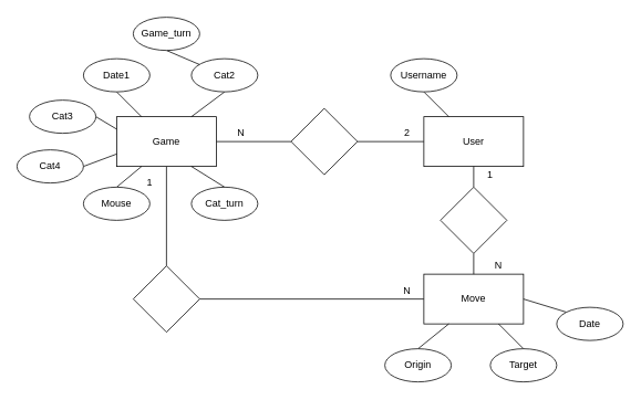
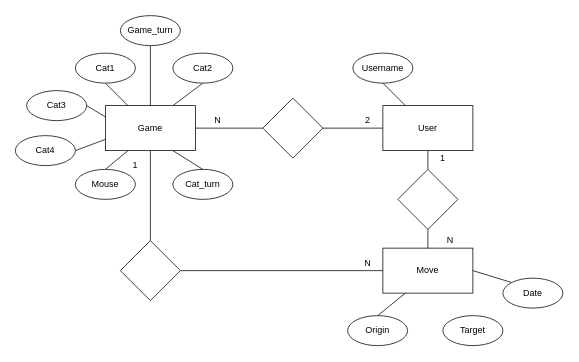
  <mxCell id="0" />
  <mxCell id="1" parent="0" />
  <mxCell id="2" style="edgeStyle=none;rounded=0;orthogonalLoop=1;jettySize=auto;html=1;exitX=0;exitY=0.5;exitDx=0;exitDy=0;entryX=1;entryY=0.5;entryDx=0;entryDy=0;startArrow=none;startFill=0;endArrow=none;endFill=0;" edge="1" parent="1" source="3" target="5"><mxGeometry relative="1" as="geometry" /></mxCell>
  <mxCell id="3" value="" style="rhombus;whiteSpace=wrap;html=1;" vertex="1" parent="1"><mxGeometry x="350" y="130" width="80" height="80" as="geometry" /></mxCell>
  <mxCell id="4" style="edgeStyle=none;rounded=0;orthogonalLoop=1;jettySize=auto;html=1;entryX=0.5;entryY=0;entryDx=0;entryDy=0;startArrow=none;startFill=0;endArrow=none;endFill=0;" edge="1" parent="1" source="5" target="10"><mxGeometry relative="1" as="geometry" /></mxCell>
  <mxCell id="5" value="Game" style="rounded=0;whiteSpace=wrap;html=1;" vertex="1" parent="1"><mxGeometry x="140" y="140" width="120" height="60" as="geometry" /></mxCell>
  <mxCell id="6" style="edgeStyle=none;rounded=0;orthogonalLoop=1;jettySize=auto;html=1;exitX=0;exitY=0.5;exitDx=0;exitDy=0;startArrow=none;startFill=0;endArrow=none;endFill=0;" edge="1" parent="1" source="7" target="3"><mxGeometry relative="1" as="geometry" /></mxCell>
  <mxCell id="7" value="User" style="rounded=0;whiteSpace=wrap;html=1;" vertex="1" parent="1"><mxGeometry x="510" y="140" width="120" height="60" as="geometry" /></mxCell>
  <mxCell id="8" style="edgeStyle=none;rounded=0;orthogonalLoop=1;jettySize=auto;html=1;exitX=0;exitY=0.5;exitDx=0;exitDy=0;startArrow=none;startFill=0;endArrow=none;endFill=0;" edge="1" parent="1" source="9" target="10"><mxGeometry relative="1" as="geometry" /></mxCell>
  <mxCell id="9" value="Move" style="rounded=0;whiteSpace=wrap;html=1;" vertex="1" parent="1"><mxGeometry x="510" y="330" width="120" height="60" as="geometry" /></mxCell>
  <mxCell id="10" value="" style="rhombus;whiteSpace=wrap;html=1;" vertex="1" parent="1"><mxGeometry x="160" y="320" width="80" height="80" as="geometry" /></mxCell>
  <mxCell id="11" style="edgeStyle=none;rounded=0;orthogonalLoop=1;jettySize=auto;html=1;exitX=0.5;exitY=0;exitDx=0;exitDy=0;entryX=0.5;entryY=1;entryDx=0;entryDy=0;endArrow=none;endFill=0;startArrow=none;startFill=0;" edge="1" parent="1" source="13" target="7"><mxGeometry relative="1" as="geometry" /></mxCell>
  <mxCell id="12" style="edgeStyle=none;rounded=0;orthogonalLoop=1;jettySize=auto;html=1;exitX=0.5;exitY=1;exitDx=0;exitDy=0;entryX=0.5;entryY=0;entryDx=0;entryDy=0;endArrow=none;endFill=0;" edge="1" parent="1" source="13" target="9"><mxGeometry relative="1" as="geometry" /></mxCell>
  <mxCell id="13" value="" style="rhombus;whiteSpace=wrap;html=1;" vertex="1" parent="1"><mxGeometry x="530" y="225" width="80" height="80" as="geometry" /></mxCell>
  <mxCell id="14" style="rounded=0;orthogonalLoop=1;jettySize=auto;html=1;exitX=0.5;exitY=1;exitDx=0;exitDy=0;entryX=0.25;entryY=0;entryDx=0;entryDy=0;endArrow=none;endFill=0;" edge="1" parent="1" source="15" target="7"><mxGeometry relative="1" as="geometry" /></mxCell>
  <mxCell id="15" value="Username" style="ellipse;whiteSpace=wrap;html=1;" vertex="1" parent="1"><mxGeometry x="470" y="70" width="80" height="40" as="geometry" /></mxCell>
  <mxCell id="16" style="edgeStyle=none;rounded=0;orthogonalLoop=1;jettySize=auto;html=1;exitX=0.5;exitY=0;exitDx=0;exitDy=0;entryX=0.25;entryY=1;entryDx=0;entryDy=0;startArrow=none;startFill=0;endArrow=none;endFill=0;" edge="1" parent="1" source="17" target="9"><mxGeometry relative="1" as="geometry" /></mxCell>
  <mxCell id="17" value="Origin" style="ellipse;whiteSpace=wrap;html=1;" vertex="1" parent="1"><mxGeometry x="463" y="420" width="80" height="40" as="geometry" /></mxCell>
- <mxCell id="18" style="edgeStyle=none;rounded=0;orthogonalLoop=1;jettySize=auto;html=1;exitX=0.5;exitY=0;exitDx=0;exitDy=0;entryX=0.75;entryY=1;entryDx=0;entryDy=0;startArrow=none;startFill=0;endArrow=none;endFill=0;" edge="1" parent="1" source="19" target="9"><mxGeometry relative="1" as="geometry" /></mxCell>
  <mxCell id="19" value="Target" style="ellipse;whiteSpace=wrap;html=1;" vertex="1" parent="1"><mxGeometry x="590" y="420" width="80" height="40" as="geometry" /></mxCell>
  <mxCell id="20" style="edgeStyle=none;rounded=0;orthogonalLoop=1;jettySize=auto;html=1;exitX=0;exitY=0;exitDx=0;exitDy=0;entryX=1;entryY=0.5;entryDx=0;entryDy=0;startArrow=none;startFill=0;endArrow=none;endFill=0;" edge="1" parent="1" source="21" target="9"><mxGeometry relative="1" as="geometry" /></mxCell>
  <mxCell id="21" value="Date" style="ellipse;whiteSpace=wrap;html=1;" vertex="1" parent="1"><mxGeometry x="670" y="370" width="80" height="40" as="geometry" /></mxCell>
  <mxCell id="22" style="edgeStyle=none;rounded=0;orthogonalLoop=1;jettySize=auto;html=1;exitX=0.5;exitY=1;exitDx=0;exitDy=0;entryX=0.25;entryY=0;entryDx=0;entryDy=0;startArrow=none;startFill=0;endArrow=none;endFill=0;" edge="1" parent="1" source="23" target="5"><mxGeometry relative="1" as="geometry" /></mxCell>
- <mxCell id="23" value="Date1" style="ellipse;whiteSpace=wrap;html=1;" vertex="1" parent="1"><mxGeometry x="100" y="70" width="80" height="40" as="geometry" /></mxCell>
+ <mxCell id="23" value="Cat1" style="ellipse;whiteSpace=wrap;html=1;" vertex="1" parent="1"><mxGeometry x="100" y="70" width="80" height="40" as="geometry" /></mxCell>
  <mxCell id="24" style="edgeStyle=none;rounded=0;orthogonalLoop=1;jettySize=auto;html=1;exitX=0.5;exitY=1;exitDx=0;exitDy=0;entryX=0.75;entryY=0;entryDx=0;entryDy=0;startArrow=none;startFill=0;endArrow=none;endFill=0;" edge="1" parent="1" source="25" target="5"><mxGeometry relative="1" as="geometry" /></mxCell>
  <mxCell id="25" value="Cat2" style="ellipse;whiteSpace=wrap;html=1;" vertex="1" parent="1"><mxGeometry x="230" y="70" width="80" height="40" as="geometry" /></mxCell>
  <mxCell id="26" style="edgeStyle=none;rounded=0;orthogonalLoop=1;jettySize=auto;html=1;exitX=1;exitY=0.5;exitDx=0;exitDy=0;entryX=0;entryY=0.25;entryDx=0;entryDy=0;startArrow=none;startFill=0;endArrow=none;endFill=0;" edge="1" parent="1" source="27" target="5"><mxGeometry relative="1" as="geometry" /></mxCell>
  <mxCell id="27" value="Cat3" style="ellipse;whiteSpace=wrap;html=1;" vertex="1" parent="1"><mxGeometry x="35" y="120" width="80" height="40" as="geometry" /></mxCell>
  <mxCell id="28" style="edgeStyle=none;rounded=0;orthogonalLoop=1;jettySize=auto;html=1;exitX=1;exitY=0.5;exitDx=0;exitDy=0;entryX=0;entryY=0.75;entryDx=0;entryDy=0;startArrow=none;startFill=0;endArrow=none;endFill=0;" edge="1" parent="1" source="29" target="5"><mxGeometry relative="1" as="geometry" /></mxCell>
  <mxCell id="29" value="Cat4" style="ellipse;whiteSpace=wrap;html=1;" vertex="1" parent="1"><mxGeometry x="20" y="180" width="80" height="40" as="geometry" /></mxCell>
  <mxCell id="30" style="edgeStyle=none;rounded=0;orthogonalLoop=1;jettySize=auto;html=1;exitX=0.5;exitY=0;exitDx=0;exitDy=0;entryX=0.25;entryY=1;entryDx=0;entryDy=0;startArrow=none;startFill=0;endArrow=none;endFill=0;" edge="1" parent="1" source="31" target="5"><mxGeometry relative="1" as="geometry" /></mxCell>
  <mxCell id="31" value="Mouse" style="ellipse;whiteSpace=wrap;html=1;" vertex="1" parent="1"><mxGeometry x="100" y="225" width="80" height="40" as="geometry" /></mxCell>
  <mxCell id="32" style="edgeStyle=none;rounded=0;orthogonalLoop=1;jettySize=auto;html=1;exitX=0.5;exitY=0;exitDx=0;exitDy=0;entryX=0.75;entryY=1;entryDx=0;entryDy=0;startArrow=none;startFill=0;endArrow=none;endFill=0;" edge="1" parent="1" source="33" target="5"><mxGeometry relative="1" as="geometry" /></mxCell>
  <mxCell id="33" value="Cat_turn" style="ellipse;whiteSpace=wrap;html=1;" vertex="1" parent="1"><mxGeometry x="230" y="225" width="80" height="40" as="geometry" /></mxCell>
- <mxCell id="34" style="edgeStyle=none;rounded=0;orthogonalLoop=1;jettySize=auto;html=1;exitX=0.5;exitY=1;exitDx=0;exitDy=0;startArrow=none;startFill=0;endArrow=none;endFill=0;" edge="1" parent="1" source="35" target="25"><mxGeometry relative="1" as="geometry" /></mxCell>
+ <mxCell id="34" style="edgeStyle=none;rounded=0;orthogonalLoop=1;jettySize=auto;html=1;exitX=0.5;exitY=1;exitDx=0;exitDy=0;entryX=0.5;entryY=0;entryDx=0;entryDy=0;startArrow=none;startFill=0;endArrow=none;endFill=0;" edge="1" parent="1" source="35" target="5"><mxGeometry relative="1" as="geometry" /></mxCell>
  <mxCell id="35" value="Game_turn" style="ellipse;whiteSpace=wrap;html=1;" vertex="1" parent="1"><mxGeometry x="160" y="20" width="80" height="40" as="geometry" /></mxCell>
  <mxCell id="36" value="1" style="text;html=1;strokeColor=none;fillColor=none;align=center;verticalAlign=middle;whiteSpace=wrap;rounded=0;" vertex="1" parent="1"><mxGeometry x="160" y="210" width="40" height="20" as="geometry" /></mxCell>
  <mxCell id="37" value="N" style="text;html=1;strokeColor=none;fillColor=none;align=center;verticalAlign=middle;whiteSpace=wrap;rounded=0;" vertex="1" parent="1"><mxGeometry x="470" y="340" width="40" height="20" as="geometry" /></mxCell>
  <mxCell id="38" value="N" style="text;html=1;strokeColor=none;fillColor=none;align=center;verticalAlign=middle;whiteSpace=wrap;rounded=0;" vertex="1" parent="1"><mxGeometry x="580" y="310" width="40" height="20" as="geometry" /></mxCell>
  <mxCell id="39" value="1" style="text;html=1;strokeColor=none;fillColor=none;align=center;verticalAlign=middle;whiteSpace=wrap;rounded=0;" vertex="1" parent="1"><mxGeometry x="570" y="200" width="40" height="20" as="geometry" /></mxCell>
  <mxCell id="40" value="2" style="text;html=1;strokeColor=none;fillColor=none;align=center;verticalAlign=middle;whiteSpace=wrap;rounded=0;" vertex="1" parent="1"><mxGeometry x="470" y="150" width="40" height="20" as="geometry" /></mxCell>
  <mxCell id="41" value="N" style="text;html=1;strokeColor=none;fillColor=none;align=center;verticalAlign=middle;whiteSpace=wrap;rounded=0;" vertex="1" parent="1"><mxGeometry x="270" y="150" width="40" height="20" as="geometry" /></mxCell>
